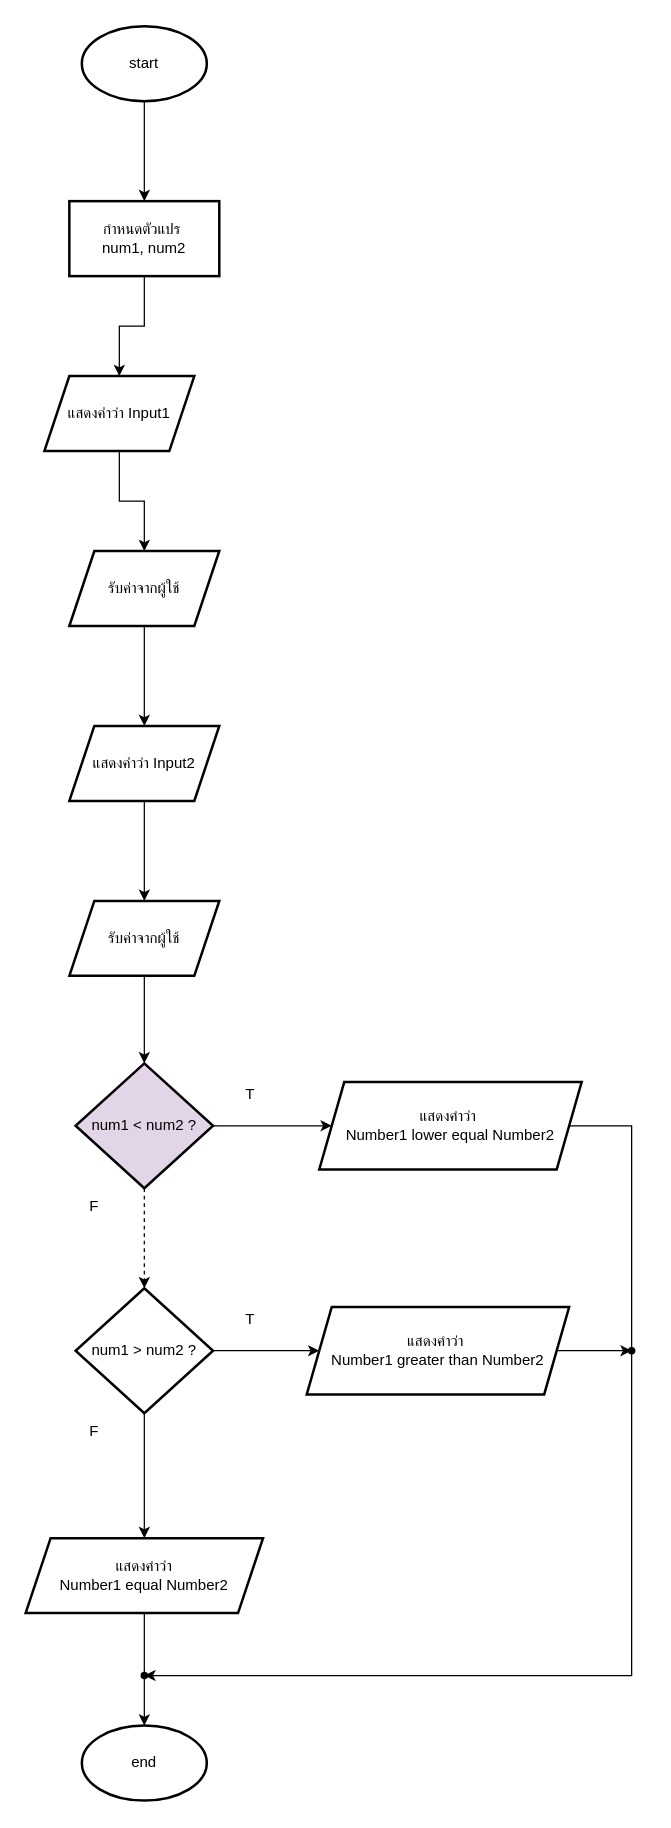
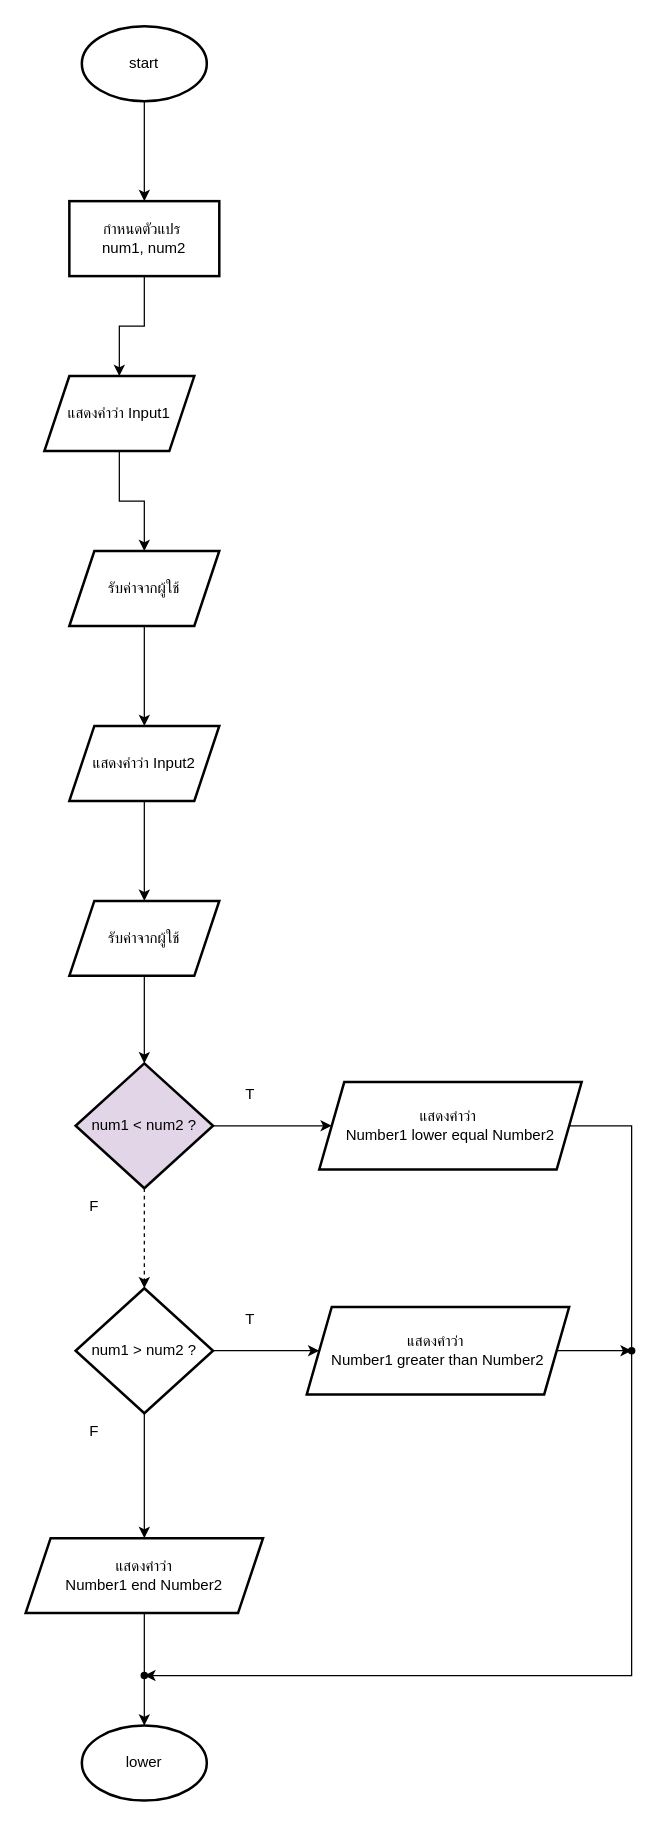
  <mxCell id="0" />
  <mxCell id="1" parent="0" />
  <mxCell id="2" value="" style="edgeStyle=orthogonalEdgeStyle;rounded=0;orthogonalLoop=1;jettySize=auto;html=1;" edge="1" parent="1" source="3" target="5"><mxGeometry relative="1" as="geometry" /></mxCell>
  <mxCell id="3" value="start" style="strokeWidth=2;html=1;shape=mxgraph.flowchart.start_1;whiteSpace=wrap;" vertex="1" parent="1"><mxGeometry x="65" y="20" width="100" height="60" as="geometry" /></mxCell>
  <mxCell id="4" value="" style="edgeStyle=orthogonalEdgeStyle;rounded=0;orthogonalLoop=1;jettySize=auto;html=1;" edge="1" parent="1" source="5" target="7"><mxGeometry relative="1" as="geometry" /></mxCell>
  <mxCell id="5" value="กำหนดตัวแปร&amp;nbsp;&lt;div&gt;num1, num2&lt;/div&gt;" style="whiteSpace=wrap;html=1;strokeWidth=2;" vertex="1" parent="1"><mxGeometry x="55" y="160" width="120" height="60" as="geometry" /></mxCell>
  <mxCell id="6" value="" style="edgeStyle=orthogonalEdgeStyle;rounded=0;orthogonalLoop=1;jettySize=auto;html=1;" edge="1" parent="1" source="7" target="9"><mxGeometry relative="1" as="geometry" /></mxCell>
  <mxCell id="7" value="แสดงคำว่า Input1" style="shape=parallelogram;perimeter=parallelogramPerimeter;whiteSpace=wrap;html=1;fixedSize=1;strokeWidth=2;" vertex="1" parent="1"><mxGeometry x="35" y="300" width="120" height="60" as="geometry" /></mxCell>
  <mxCell id="8" value="" style="edgeStyle=orthogonalEdgeStyle;rounded=0;orthogonalLoop=1;jettySize=auto;html=1;" edge="1" parent="1" source="9" target="11"><mxGeometry relative="1" as="geometry" /></mxCell>
  <mxCell id="9" value="รับค่าจากผู้ใช้" style="shape=parallelogram;perimeter=parallelogramPerimeter;whiteSpace=wrap;html=1;fixedSize=1;strokeWidth=2;" vertex="1" parent="1"><mxGeometry x="55" y="440" width="120" height="60" as="geometry" /></mxCell>
  <mxCell id="10" value="" style="edgeStyle=orthogonalEdgeStyle;rounded=0;orthogonalLoop=1;jettySize=auto;html=1;" edge="1" parent="1" source="11" target="13"><mxGeometry relative="1" as="geometry" /></mxCell>
  <mxCell id="11" value="แสดงคำว่า Input2" style="shape=parallelogram;perimeter=parallelogramPerimeter;whiteSpace=wrap;html=1;fixedSize=1;strokeWidth=2;" vertex="1" parent="1"><mxGeometry x="55" y="580" width="120" height="60" as="geometry" /></mxCell>
  <mxCell id="12" value="" style="edgeStyle=orthogonalEdgeStyle;rounded=0;orthogonalLoop=1;jettySize=auto;html=1;" edge="1" parent="1" source="13" target="16"><mxGeometry relative="1" as="geometry" /></mxCell>
  <mxCell id="13" value="รับค่าจากผู้ใช้" style="shape=parallelogram;perimeter=parallelogramPerimeter;whiteSpace=wrap;html=1;fixedSize=1;strokeWidth=2;" vertex="1" parent="1"><mxGeometry x="55" y="720" width="120" height="60" as="geometry" /></mxCell>
  <mxCell id="14" value="" style="edgeStyle=orthogonalEdgeStyle;rounded=0;orthogonalLoop=1;jettySize=auto;html=1;" edge="1" parent="1" source="16" target="18"><mxGeometry relative="1" as="geometry" /></mxCell>
  <mxCell id="15" value="" style="edgeStyle=orthogonalEdgeStyle;rounded=0;orthogonalLoop=1;jettySize=auto;html=1;dashed=1;" edge="1" parent="1" source="16" target="21"><mxGeometry relative="1" as="geometry" /></mxCell>
  <mxCell id="16" value="num1 &amp;lt; num2 ?" style="rhombus;whiteSpace=wrap;html=1;strokeWidth=2;fillColor=#e1d5e7;" vertex="1" parent="1"><mxGeometry x="60" y="850" width="110" height="100" as="geometry" /></mxCell>
  <mxCell id="17" style="edgeStyle=orthogonalEdgeStyle;rounded=0;orthogonalLoop=1;jettySize=auto;html=1;exitX=1;exitY=0.5;exitDx=0;exitDy=0;entryX=0.95;entryY=0.75;entryDx=0;entryDy=0;entryPerimeter=0;" edge="1" parent="1" source="18" target="26"><mxGeometry relative="1" as="geometry"><mxPoint x="485" y="1330" as="targetPoint" /><Array as="points"><mxPoint x="505" y="900" /><mxPoint x="505" y="1340" /></Array></mxGeometry></mxCell>
  <mxCell id="18" value="แสดงคำว่า&amp;nbsp;&lt;div&gt;Number1 lower equal Number2&lt;/div&gt;" style="shape=parallelogram;perimeter=parallelogramPerimeter;whiteSpace=wrap;html=1;fixedSize=1;strokeWidth=2;" vertex="1" parent="1"><mxGeometry x="255" y="865" width="210" height="70" as="geometry" /></mxCell>
  <mxCell id="19" value="" style="edgeStyle=orthogonalEdgeStyle;rounded=0;orthogonalLoop=1;jettySize=auto;html=1;" edge="1" parent="1" source="21" target="22"><mxGeometry relative="1" as="geometry" /></mxCell>
  <mxCell id="20" value="" style="edgeStyle=orthogonalEdgeStyle;rounded=0;orthogonalLoop=1;jettySize=auto;html=1;" edge="1" parent="1" source="21" target="24"><mxGeometry relative="1" as="geometry" /></mxCell>
  <mxCell id="21" value="num1 &amp;gt; num2 ?" style="rhombus;whiteSpace=wrap;html=1;strokeWidth=2;" vertex="1" parent="1"><mxGeometry x="60" y="1030" width="110" height="100" as="geometry" /></mxCell>
  <mxCell id="22" value="แสดงคำว่า&amp;nbsp;&lt;div&gt;Number1 greater than Number2&lt;/div&gt;" style="shape=parallelogram;perimeter=parallelogramPerimeter;whiteSpace=wrap;html=1;fixedSize=1;strokeWidth=2;" vertex="1" parent="1"><mxGeometry x="245" y="1045" width="210" height="70" as="geometry" /></mxCell>
  <mxCell id="23" value="" style="edgeStyle=orthogonalEdgeStyle;rounded=0;orthogonalLoop=1;jettySize=auto;html=1;" edge="1" parent="1" source="24" target="25"><mxGeometry relative="1" as="geometry" /></mxCell>
- <mxCell id="24" value="&lt;div&gt;แสดงคำว่า&lt;/div&gt;Number1 equal Number2" style="shape=parallelogram;perimeter=parallelogramPerimeter;whiteSpace=wrap;html=1;fixedSize=1;strokeWidth=2;" vertex="1" parent="1"><mxGeometry x="20" y="1230" width="190" height="60" as="geometry" /></mxCell>
- <mxCell id="25" value="end" style="strokeWidth=2;html=1;shape=mxgraph.flowchart.start_1;whiteSpace=wrap;" vertex="1" parent="1"><mxGeometry x="65" y="1380" width="100" height="60" as="geometry" /></mxCell>
+ <mxCell id="24" value="&lt;div&gt;แสดงคำว่า&lt;/div&gt;Number1 end Number2" style="shape=parallelogram;perimeter=parallelogramPerimeter;whiteSpace=wrap;html=1;fixedSize=1;strokeWidth=2;" vertex="1" parent="1"><mxGeometry x="20" y="1230" width="190" height="60" as="geometry" /></mxCell>
+ <mxCell id="25" value="lower" style="strokeWidth=2;html=1;shape=mxgraph.flowchart.start_1;whiteSpace=wrap;" vertex="1" parent="1"><mxGeometry x="65" y="1380" width="100" height="60" as="geometry" /></mxCell>
  <mxCell id="26" value="" style="shape=waypoint;sketch=0;fillStyle=solid;size=6;pointerEvents=1;points=[];fillColor=none;resizable=0;rotatable=0;perimeter=centerPerimeter;snapToPoint=1;" vertex="1" parent="1"><mxGeometry x="105" y="1330" width="20" height="20" as="geometry" /></mxCell>
  <mxCell id="27" value="" style="shape=waypoint;sketch=0;fillStyle=solid;size=6;pointerEvents=1;points=[];fillColor=none;resizable=0;rotatable=0;perimeter=centerPerimeter;snapToPoint=1;" vertex="1" parent="1"><mxGeometry x="495" y="1070" width="20" height="20" as="geometry" /></mxCell>
  <mxCell id="28" style="edgeStyle=orthogonalEdgeStyle;rounded=0;orthogonalLoop=1;jettySize=auto;html=1;exitX=1;exitY=0.5;exitDx=0;exitDy=0;entryX=0.1;entryY=0.6;entryDx=0;entryDy=0;entryPerimeter=0;" edge="1" parent="1" source="22" target="27"><mxGeometry relative="1" as="geometry" /></mxCell>
  <mxCell id="29" value="T" style="text;html=1;align=center;verticalAlign=middle;whiteSpace=wrap;rounded=0;" vertex="1" parent="1"><mxGeometry x="170" y="860" width="60" height="30" as="geometry" /></mxCell>
  <mxCell id="30" value="T" style="text;html=1;align=center;verticalAlign=middle;whiteSpace=wrap;rounded=0;" vertex="1" parent="1"><mxGeometry x="170" y="1040" width="60" height="30" as="geometry" /></mxCell>
  <mxCell id="31" value="F&lt;span style=&quot;color: rgba(0, 0, 0, 0); font-family: monospace; font-size: 0px; text-align: start; text-wrap-mode: nowrap;&quot;&gt;%3CmxGraphModel%3E%3Croot%3E%3CmxCell%20id%3D%220%22%2F%3E%3CmxCell%20id%3D%221%22%20parent%3D%220%22%2F%3E%3CmxCell%20id%3D%222%22%20value%3D%22T%22%20style%3D%22text%3Bhtml%3D1%3Balign%3Dcenter%3BverticalAlign%3Dmiddle%3BwhiteSpace%3Dwrap%3Brounded%3D0%3B%22%20vertex%3D%221%22%20parent%3D%221%22%3E%3CmxGeometry%20x%3D%22465%22%20y%3D%221120%22%20width%3D%2260%22%20height%3D%2230%22%20as%3D%22geometry%22%2F%3E%3C%2FmxCell%3E%3C%2Froot%3E%3C%2FmxGraphModel%3E&lt;/span&gt;" style="text;html=1;align=center;verticalAlign=middle;whiteSpace=wrap;rounded=0;" vertex="1" parent="1"><mxGeometry x="45" y="1130" width="60" height="30" as="geometry" /></mxCell>
  <mxCell id="32" value="F&lt;span style=&quot;color: rgba(0, 0, 0, 0); font-family: monospace; font-size: 0px; text-align: start; text-wrap-mode: nowrap;&quot;&gt;%3CmxGraphModel%3E%3Croot%3E%3CmxCell%20id%3D%220%22%2F%3E%3CmxCell%20id%3D%221%22%20parent%3D%220%22%2F%3E%3CmxCell%20id%3D%222%22%20value%3D%22T%22%20style%3D%22text%3Bhtml%3D1%3Balign%3Dcenter%3BverticalAlign%3Dmiddle%3BwhiteSpace%3Dwrap%3Brounded%3D0%3B%22%20vertex%3D%221%22%20parent%3D%221%22%3E%3CmxGeometry%20x%3D%22465%22%20y%3D%221120%22%20width%3D%2260%22%20height%3D%2230%22%20as%3D%22geometry%22%2F%3E%3C%2FmxCell%3E%3C%2Froot%3E%3C%2FmxGraphModel%3E&lt;/span&gt;" style="text;html=1;align=center;verticalAlign=middle;whiteSpace=wrap;rounded=0;" vertex="1" parent="1"><mxGeometry x="45" y="950" width="60" height="30" as="geometry" /></mxCell>
